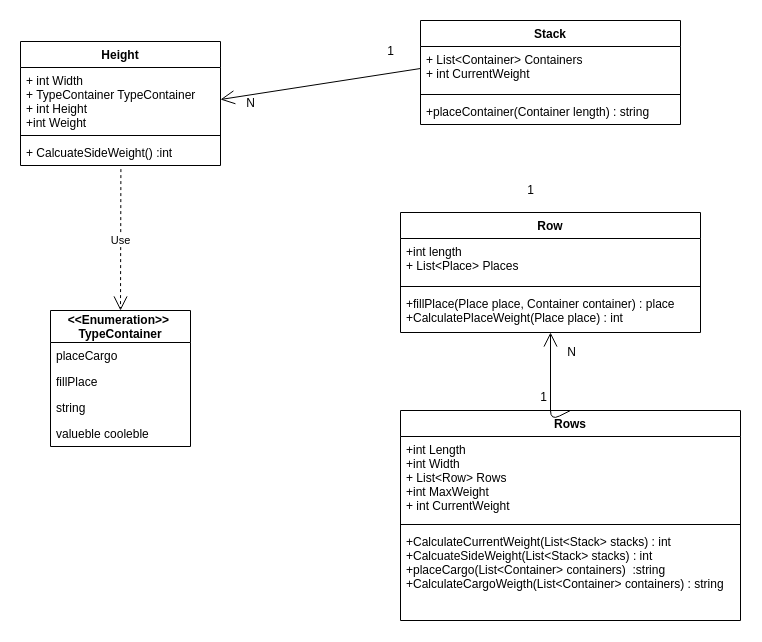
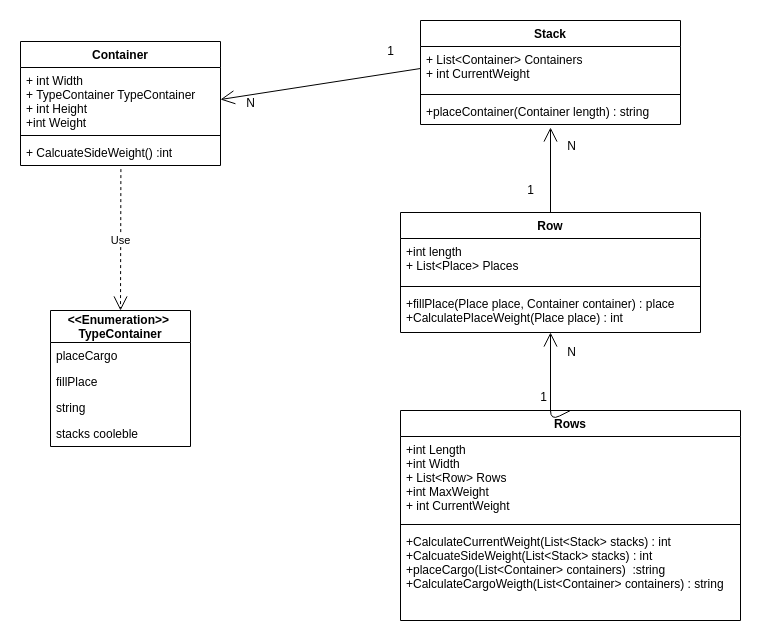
  <mxCell id="0" />
  <mxCell id="1" parent="0" />
  <mxCell id="2" value="Rows" style="swimlane;fontStyle=1;align=center;verticalAlign=top;childLayout=stackLayout;horizontal=1;startSize=26;horizontalStack=0;resizeParent=1;resizeParentMax=0;resizeLast=0;collapsible=1;marginBottom=0;" parent="1" vertex="1"><mxGeometry x="400" y="410" width="340" height="210" as="geometry" /></mxCell>
  <mxCell id="3" value="+int Length&#10;+int Width&#10;+ List&lt;Row&gt; Rows&#10;+int MaxWeight&#10;+ int CurrentWeight" style="text;strokeColor=none;fillColor=none;align=left;verticalAlign=top;spacingLeft=4;spacingRight=4;overflow=hidden;rotatable=0;points=[[0,0.5],[1,0.5]];portConstraint=eastwest;" parent="2" vertex="1"><mxGeometry y="26" width="340" height="84" as="geometry" /></mxCell>
  <mxCell id="4" value="" style="line;strokeWidth=1;fillColor=none;align=left;verticalAlign=middle;spacingTop=-1;spacingLeft=3;spacingRight=3;rotatable=0;labelPosition=right;points=[];portConstraint=eastwest;" parent="2" vertex="1"><mxGeometry y="110" width="340" height="8" as="geometry" /></mxCell>
  <mxCell id="5" value="+CalculateCurrentWeight(List&lt;Stack&gt; stacks) : int&#10;+CalcuateSideWeight(List&lt;Stack&gt; stacks) : int&#10;+placeCargo(List&lt;Container&gt; containers)  :string&#10;+CalculateCargoWeigth(List&lt;Container&gt; containers) : string" style="text;strokeColor=none;fillColor=none;align=left;verticalAlign=top;spacingLeft=4;spacingRight=4;overflow=hidden;rotatable=0;points=[[0,0.5],[1,0.5]];portConstraint=eastwest;" parent="2" vertex="1"><mxGeometry y="118" width="340" height="92" as="geometry" /></mxCell>
  <mxCell id="6" value="&lt;&lt;Enumeration&gt;&gt; &#10;TypeContainer" style="swimlane;fontStyle=1;childLayout=stackLayout;horizontal=1;startSize=32;fillColor=none;horizontalStack=0;resizeParent=1;resizeParentMax=0;resizeLast=0;collapsible=1;marginBottom=0;" parent="1" vertex="1"><mxGeometry x="50" y="310" width="140" height="136" as="geometry" /></mxCell>
  <mxCell id="7" value="placeCargo " style="text;strokeColor=none;fillColor=none;align=left;verticalAlign=top;spacingLeft=4;spacingRight=4;overflow=hidden;rotatable=0;points=[[0,0.5],[1,0.5]];portConstraint=eastwest;" parent="6" vertex="1"><mxGeometry y="32" width="140" height="26" as="geometry" /></mxCell>
  <mxCell id="8" value="fillPlace" style="text;strokeColor=none;fillColor=none;align=left;verticalAlign=top;spacingLeft=4;spacingRight=4;overflow=hidden;rotatable=0;points=[[0,0.5],[1,0.5]];portConstraint=eastwest;" parent="6" vertex="1"><mxGeometry y="58" width="140" height="26" as="geometry" /></mxCell>
  <mxCell id="9" value="string" style="text;strokeColor=none;fillColor=none;align=left;verticalAlign=top;spacingLeft=4;spacingRight=4;overflow=hidden;rotatable=0;points=[[0,0.5],[1,0.5]];portConstraint=eastwest;" parent="6" vertex="1"><mxGeometry y="84" width="140" height="26" as="geometry" /></mxCell>
- <mxCell id="10" value="valueble cooleble" style="text;strokeColor=none;fillColor=none;align=left;verticalAlign=top;spacingLeft=4;spacingRight=4;overflow=hidden;rotatable=0;points=[[0,0.5],[1,0.5]];portConstraint=eastwest;" parent="6" vertex="1"><mxGeometry y="110" width="140" height="26" as="geometry" /></mxCell>
+ <mxCell id="10" value="stacks cooleble" style="text;strokeColor=none;fillColor=none;align=left;verticalAlign=top;spacingLeft=4;spacingRight=4;overflow=hidden;rotatable=0;points=[[0,0.5],[1,0.5]];portConstraint=eastwest;" parent="6" vertex="1"><mxGeometry y="110" width="140" height="26" as="geometry" /></mxCell>
  <mxCell id="11" value="Row" style="swimlane;fontStyle=1;align=center;verticalAlign=top;childLayout=stackLayout;horizontal=1;startSize=26;horizontalStack=0;resizeParent=1;resizeParentMax=0;resizeLast=0;collapsible=1;marginBottom=0;" parent="1" vertex="1"><mxGeometry x="400" y="212" width="300" height="120" as="geometry" /></mxCell>
  <mxCell id="12" value="+int length&#10;+ List&lt;Place&gt; Places" style="text;strokeColor=none;fillColor=none;align=left;verticalAlign=top;spacingLeft=4;spacingRight=4;overflow=hidden;rotatable=0;points=[[0,0.5],[1,0.5]];portConstraint=eastwest;" parent="11" vertex="1"><mxGeometry y="26" width="300" height="44" as="geometry" /></mxCell>
  <mxCell id="13" value="" style="line;strokeWidth=1;fillColor=none;align=left;verticalAlign=middle;spacingTop=-1;spacingLeft=3;spacingRight=3;rotatable=0;labelPosition=right;points=[];portConstraint=eastwest;" parent="11" vertex="1"><mxGeometry y="70" width="300" height="8" as="geometry" /></mxCell>
  <mxCell id="14" value="+fillPlace(Place place, Container container) : place&#10;+CalculatePlaceWeight(Place place) : int" style="text;strokeColor=none;fillColor=none;align=left;verticalAlign=top;spacingLeft=4;spacingRight=4;overflow=hidden;rotatable=0;points=[[0,0.5],[1,0.5]];portConstraint=eastwest;" parent="11" vertex="1"><mxGeometry y="78" width="300" height="42" as="geometry" /></mxCell>
  <mxCell id="15" value="Stack" style="swimlane;fontStyle=1;align=center;verticalAlign=top;childLayout=stackLayout;horizontal=1;startSize=26;horizontalStack=0;resizeParent=1;resizeParentMax=0;resizeLast=0;collapsible=1;marginBottom=0;" parent="1" vertex="1"><mxGeometry x="420" y="20" width="260" height="104" as="geometry" /></mxCell>
  <mxCell id="16" value="+ List&lt;Container&gt; Containers&#10;+ int CurrentWeight" style="text;strokeColor=none;fillColor=none;align=left;verticalAlign=top;spacingLeft=4;spacingRight=4;overflow=hidden;rotatable=0;points=[[0,0.5],[1,0.5]];portConstraint=eastwest;" parent="15" vertex="1"><mxGeometry y="26" width="260" height="44" as="geometry" /></mxCell>
  <mxCell id="17" value="" style="line;strokeWidth=1;fillColor=none;align=left;verticalAlign=middle;spacingTop=-1;spacingLeft=3;spacingRight=3;rotatable=0;labelPosition=right;points=[];portConstraint=eastwest;" parent="15" vertex="1"><mxGeometry y="70" width="260" height="8" as="geometry" /></mxCell>
  <mxCell id="18" value="+placeContainer(Container length) : string" style="text;strokeColor=none;fillColor=none;align=left;verticalAlign=top;spacingLeft=4;spacingRight=4;overflow=hidden;rotatable=0;points=[[0,0.5],[1,0.5]];portConstraint=eastwest;" parent="15" vertex="1"><mxGeometry y="78" width="260" height="26" as="geometry" /></mxCell>
  <mxCell id="19" value="Use" style="endArrow=open;endSize=12;dashed=1;html=1;entryX=0.5;entryY=0;entryDx=0;entryDy=0;exitX=0.502;exitY=1.138;exitDx=0;exitDy=0;exitPerimeter=0;" parent="1" source="32" target="6" edge="1"><mxGeometry width="160" relative="1" as="geometry"><mxPoint x="120" y="180" as="sourcePoint" /><mxPoint x="340" y="460" as="targetPoint" /></mxGeometry></mxCell>
  <mxCell id="20" value="" style="endArrow=open;endFill=1;endSize=12;html=1;exitX=0;exitY=0.5;exitDx=0;exitDy=0;entryX=1;entryY=0.5;entryDx=0;entryDy=0;" parent="1" source="16" target="30" edge="1"><mxGeometry width="160" relative="1" as="geometry"><mxPoint x="240" y="90" as="sourcePoint" /><mxPoint x="220" y="119" as="targetPoint" /></mxGeometry></mxCell>
  <mxCell id="21" value="N" style="text;html=1;align=center;verticalAlign=middle;resizable=0;points=[];autosize=1;" parent="1" vertex="1"><mxGeometry x="240" y="93" width="20" height="20" as="geometry" /></mxCell>
  <mxCell id="22" value="1" style="text;html=1;align=center;verticalAlign=middle;resizable=0;points=[];autosize=1;" parent="1" vertex="1"><mxGeometry x="380" y="41" width="20" height="20" as="geometry" /></mxCell>
+ <mxCell id="23" value="" style="endArrow=open;endFill=1;endSize=12;html=1;exitX=0.5;exitY=0;exitDx=0;exitDy=0;entryX=0.5;entryY=1.115;entryDx=0;entryDy=0;entryPerimeter=0;" parent="1" source="11" target="18" edge="1"><mxGeometry width="160" relative="1" as="geometry"><mxPoint x="420" y="170" as="sourcePoint" /><mxPoint x="220" y="216" as="targetPoint" /></mxGeometry></mxCell>
+ <mxCell id="24" value="N" style="text;html=1;align=center;verticalAlign=middle;resizable=0;points=[];labelBackgroundColor=#ffffff;" parent="23" vertex="1" connectable="0"><mxGeometry x="0.585" y="2" relative="1" as="geometry"><mxPoint x="22" as="offset" /></mxGeometry></mxCell>
  <mxCell id="25" value="1" style="text;html=1;align=center;verticalAlign=middle;resizable=0;points=[];autosize=1;" parent="1" vertex="1"><mxGeometry x="520" y="180" width="20" height="20" as="geometry" /></mxCell>
  <mxCell id="26" value="" style="endArrow=open;endFill=1;endSize=12;html=1;exitX=0.5;exitY=0;exitDx=0;exitDy=0;entryX=0.5;entryY=1;entryDx=0;entryDy=0;entryPerimeter=0;" parent="1" source="2" target="14" edge="1"><mxGeometry width="160" relative="1" as="geometry"><mxPoint x="560" y="222" as="sourcePoint" /><mxPoint x="530" y="400" as="targetPoint" /><Array as="points"><mxPoint x="550" y="420" /></Array></mxGeometry></mxCell>
  <mxCell id="27" value="N" style="text;html=1;align=center;verticalAlign=middle;resizable=0;points=[];labelBackgroundColor=#ffffff;" parent="26" vertex="1" connectable="0"><mxGeometry x="0.585" y="2" relative="1" as="geometry"><mxPoint x="22" y="-4" as="offset" /></mxGeometry></mxCell>
  <mxCell id="28" value="1" style="text;html=1;align=center;verticalAlign=middle;resizable=0;points=[];labelBackgroundColor=#ffffff;" parent="1" vertex="1" connectable="0"><mxGeometry x="520" y="400" as="geometry"><mxPoint x="22" y="-4" as="offset" /></mxGeometry></mxCell>
- <mxCell id="29" value="Height" style="swimlane;fontStyle=1;align=center;verticalAlign=top;childLayout=stackLayout;horizontal=1;startSize=26;horizontalStack=0;resizeParent=1;resizeParentMax=0;resizeLast=0;collapsible=1;marginBottom=0;" vertex="1" parent="1"><mxGeometry x="20" y="41" width="200" height="124" as="geometry" /></mxCell>
+ <mxCell id="29" value="Container" style="swimlane;fontStyle=1;align=center;verticalAlign=top;childLayout=stackLayout;horizontal=1;startSize=26;horizontalStack=0;resizeParent=1;resizeParentMax=0;resizeLast=0;collapsible=1;marginBottom=0;" vertex="1" parent="1"><mxGeometry x="20" y="41" width="200" height="124" as="geometry" /></mxCell>
  <mxCell id="30" value="+ int Width&#10;+ TypeContainer TypeContainer&#10;+ int Height&#10;+int Weight" style="text;strokeColor=none;fillColor=none;align=left;verticalAlign=top;spacingLeft=4;spacingRight=4;overflow=hidden;rotatable=0;points=[[0,0.5],[1,0.5]];portConstraint=eastwest;" vertex="1" parent="29"><mxGeometry y="26" width="200" height="64" as="geometry" /></mxCell>
  <mxCell id="31" value="" style="line;strokeWidth=1;fillColor=none;align=left;verticalAlign=middle;spacingTop=-1;spacingLeft=3;spacingRight=3;rotatable=0;labelPosition=right;points=[];portConstraint=eastwest;" vertex="1" parent="29"><mxGeometry y="90" width="200" height="8" as="geometry" /></mxCell>
  <mxCell id="32" value="+ CalcuateSideWeight() :int" style="text;strokeColor=none;fillColor=none;align=left;verticalAlign=top;spacingLeft=4;spacingRight=4;overflow=hidden;rotatable=0;points=[[0,0.5],[1,0.5]];portConstraint=eastwest;" vertex="1" parent="29"><mxGeometry y="98" width="200" height="26" as="geometry" /></mxCell>
